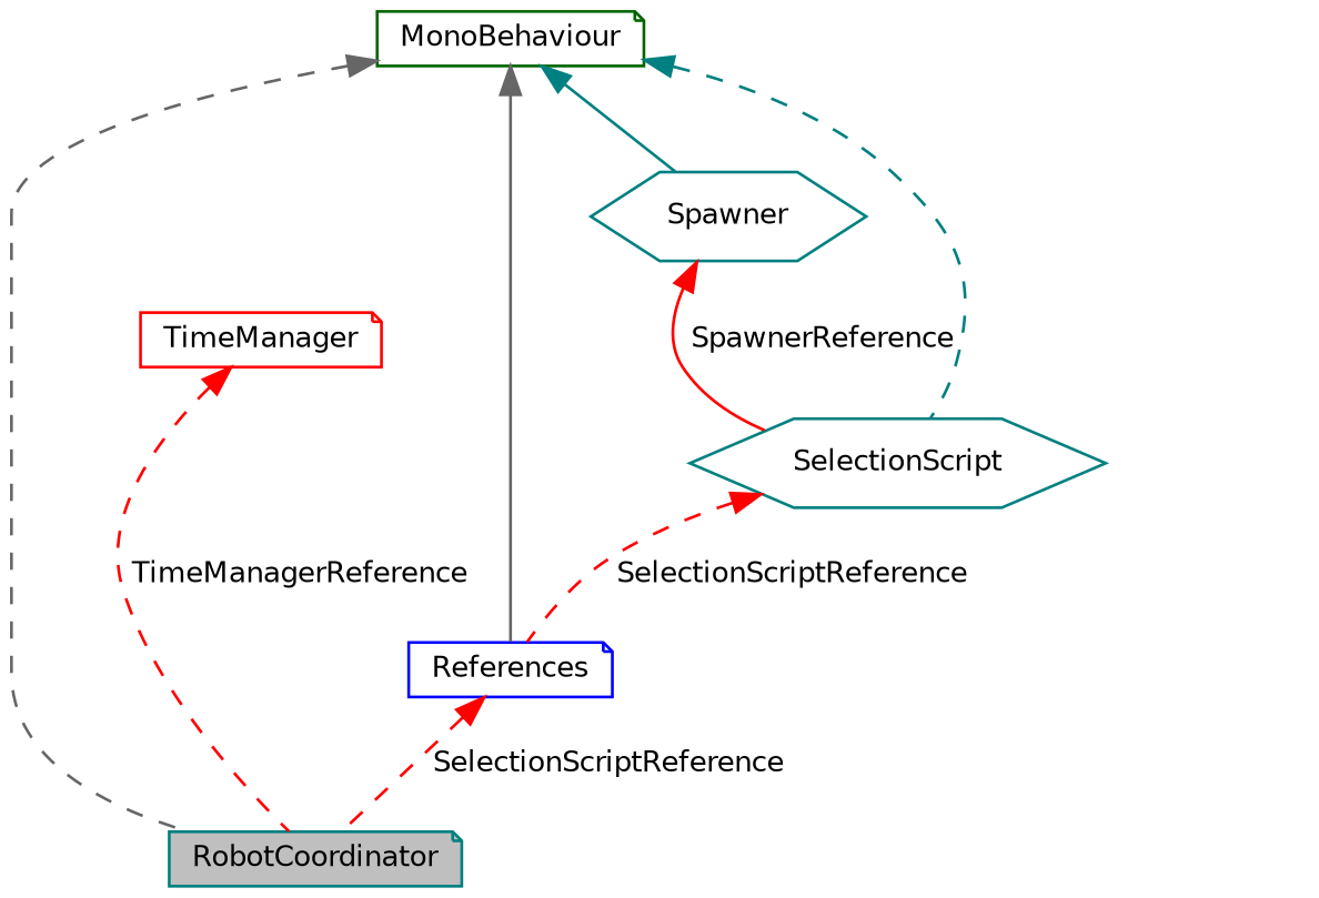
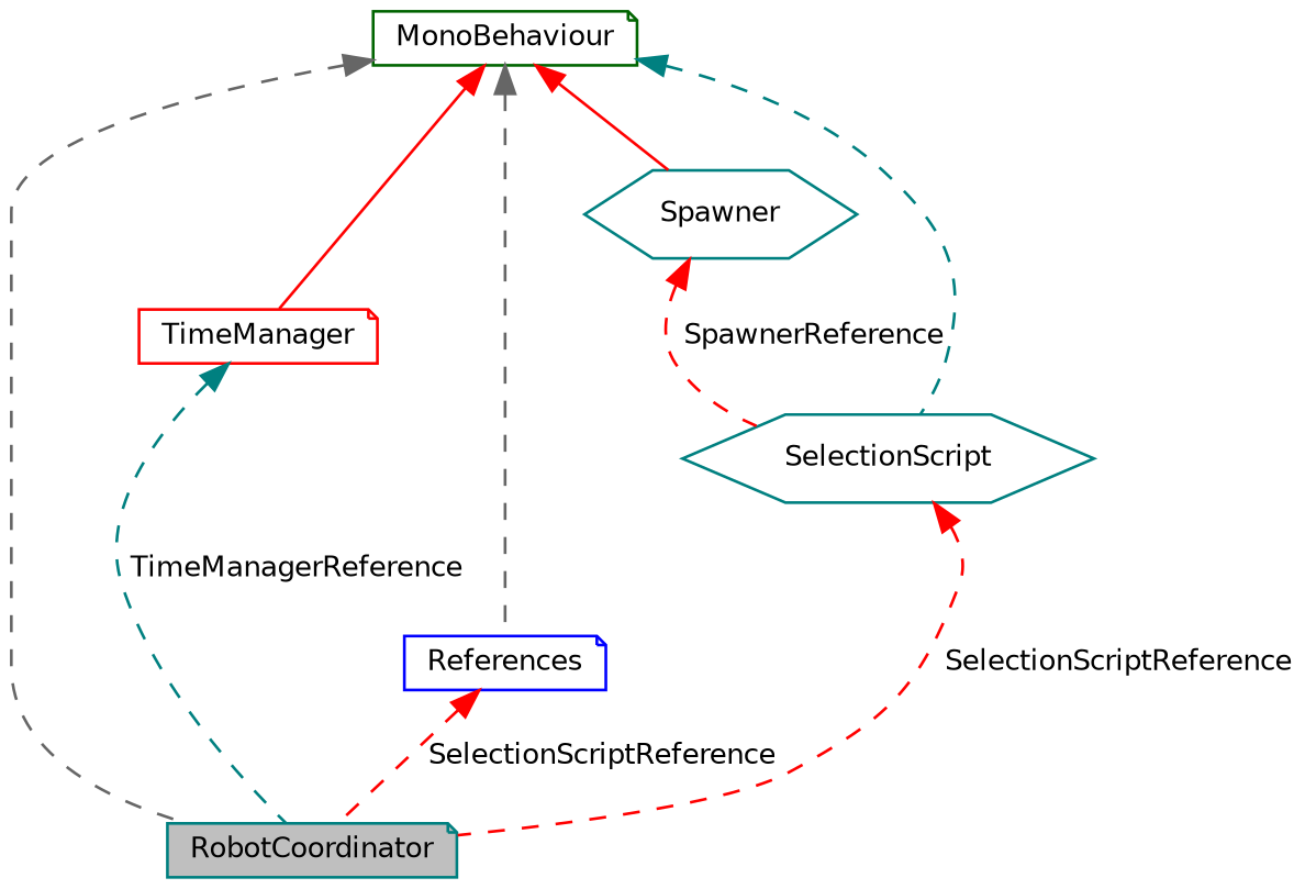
  digraph {
    node [color=teal fillcolor=white fontname=Helvetica fontsize=10 shape=note style=filled]
    edge [color=red dir=back fontname=Helvetica fontsize=10 labelfontname=Helvetica labelfontsize=10 style=dashed]
    n1 [fillcolor=grey75 fontcolor=black height=0.2 label=RobotCoordinator width=0.4]
    n2 [color=darkgreen height=0.2 label=MonoBehaviour width=0.4]
    n3 [color=blue height=0.2 label=References width=0.4]
    n4 [color=red height=0.2 label=TimeManager width=0.4]
    n5 [height=0.2 label=SelectionScript shape=hexagon width=0.4]
    n6 [height=0.2 label=Spawner shape=hexagon width=0.4]
    n2 -> n1 [color=gray40]
-   n2 -> n3 [color=gray40 style=solid]
+   n2 -> n3 [color=gray40]
+   n2 -> n4 [style=solid]
    n2 -> n5 [color=teal]
-   n2 -> n6 [color=teal style=solid]
+   n2 -> n6 [style=solid]
    n3 -> n1 [label=" SelectionScriptReference"]
-   n4 -> n1 [label=" TimeManagerReference"]
-   n5 -> n3 [label=" SelectionScriptReference"]
-   n6 -> n5 [label=" SpawnerReference" style=solid]
+   n4 -> n1 [color=teal label=" TimeManagerReference"]
+   n5 -> n1 [label=" SelectionScriptReference"]
+   n6 -> n5 [label=" SpawnerReference"]
  }
